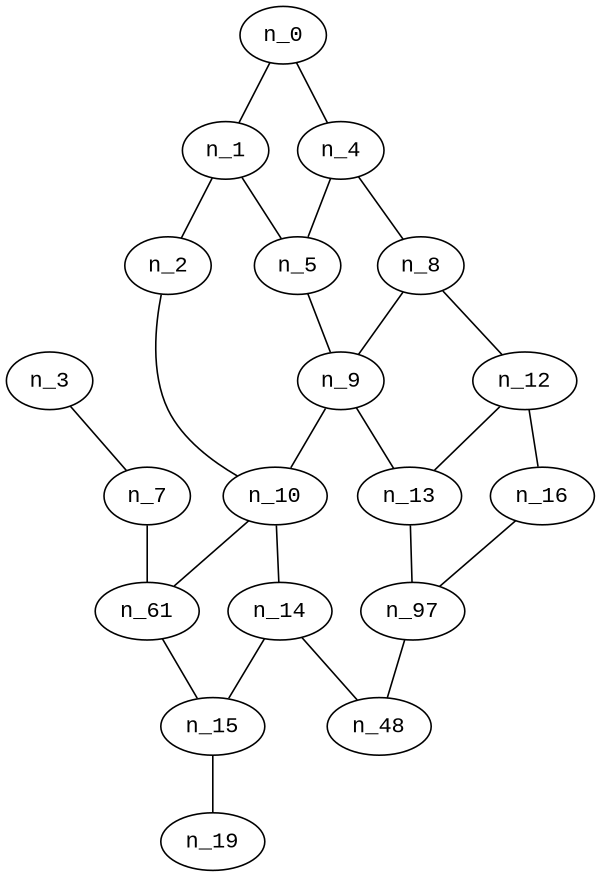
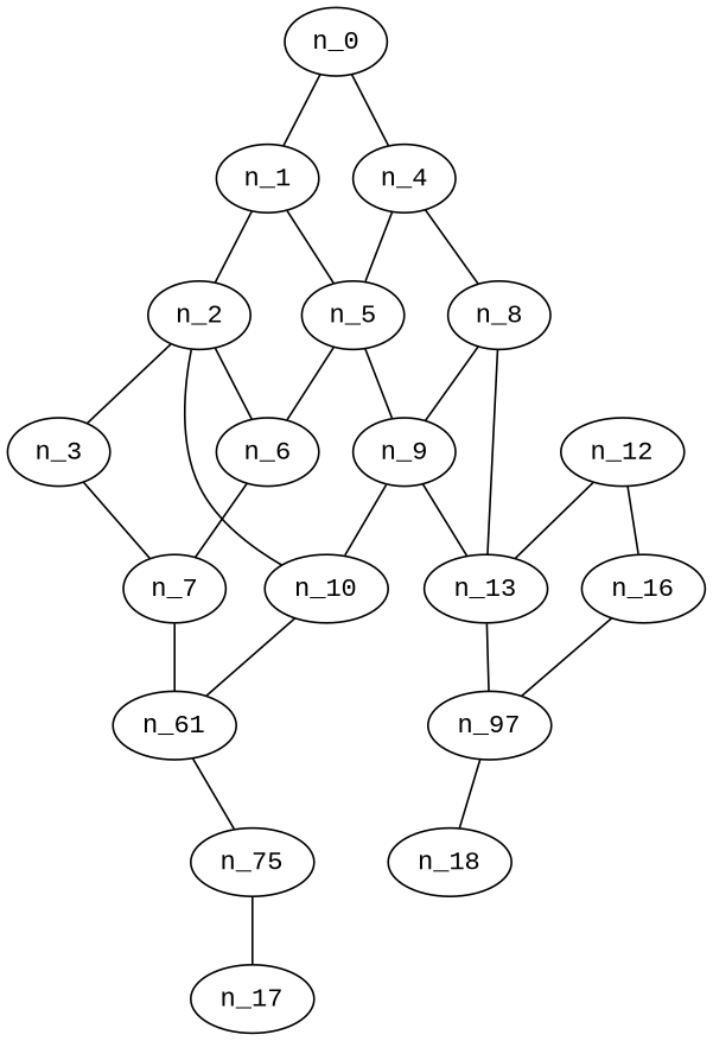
  graph {
    fontname="Liberation Mono"
    node [fontname="Liberation Mono"]
    edge [fontname="Liberation Mono"]
    n_0
    n_1
    n_4
    n_2
    n_5
    n_8
    n_3
+   n_6
    n_10
    n_9
    n_7
    n12 [label=n_61]
    n_12
    n_13
-   n_14
-   n_15
+   n_15 [label=n_75]
    n_16
    n18 [label=n_97]
-   n_18 [label=n_48]
-   n_19
+   n_18
+   n_19 [label=n_17]
    n_0 -- n_1
    n_0 -- n_4
    n_1 -- n_2
    n_1 -- n_5
    n_4 -- n_5
    n_4 -- n_8
+   n_2 -- n_3
+   n_2 -- n_6
    n_2 -- n_10
+   n_5 -- n_6
    n_5 -- n_9
    n_8 -- n_9
-   n_8 -- n_12
+   n_8 -- n_13
    n_3 -- n_7
+   n_6 -- n_7
    n_10 -- n12
-   n_10 -- n_14
    n_9 -- n_10
    n_9 -- n_13
    n_7 -- n12
    n12 -- n_15
    n_12 -- n_13
    n_12 -- n_16
    n_13 -- n18
-   n_14 -- n_15
-   n_14 -- n_18
    n_15 -- n_19
    n_16 -- n18
    n18 -- n_18
  }
